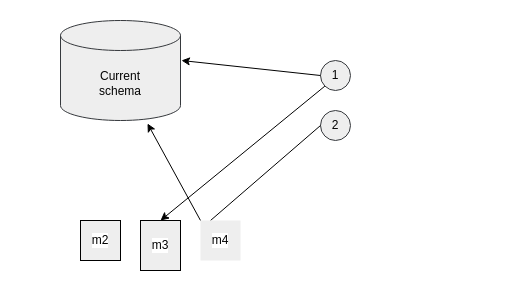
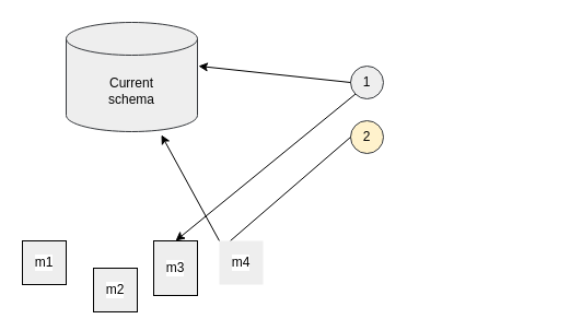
  <mxCell id="0" />
  <mxCell id="1" parent="0" />
  <mxCell id="2" value="Current&lt;br&gt;schema" style="shape=cylinder3;whiteSpace=wrap;html=1;boundedLbl=1;backgroundOutline=1;size=15;fillColor=#eeeeee;strokeColor=#36393d;fontColor=#050505;" vertex="1" parent="1"><mxGeometry x="60" y="20" width="120" height="100" as="geometry" /></mxCell>
  <mxCell id="3" value="1" style="ellipse;whiteSpace=wrap;html=1;aspect=fixed;fillColor=#eeeeee;strokeColor=#36393d;fontColor=#050505;" vertex="1" parent="1"><mxGeometry x="320" y="60" width="30" height="30" as="geometry" /></mxCell>
- <mxCell id="4" value="2" style="ellipse;whiteSpace=wrap;html=1;aspect=fixed;fillColor=#eeeeee;strokeColor=#36393d;fontColor=#050505;" vertex="1" parent="1"><mxGeometry x="320" y="110" width="30" height="30" as="geometry" /></mxCell>
+ <mxCell id="4" value="2" style="ellipse;whiteSpace=wrap;html=1;aspect=fixed;fillColor=#fff2cc;strokeColor=#36393d;fontColor=#050505;" vertex="1" parent="1"><mxGeometry x="320" y="110" width="30" height="30" as="geometry" /></mxCell>
  <mxCell id="5" value="" style="endArrow=classic;html=1;entryX=1.008;entryY=0.4;entryDx=0;entryDy=0;entryPerimeter=0;exitX=0;exitY=0.5;exitDx=0;exitDy=0;" edge="1" parent="1" source="3" target="2"><mxGeometry width="50" height="50" relative="1" as="geometry"><mxPoint x="250" y="250" as="sourcePoint" /><mxPoint x="300" y="200" as="targetPoint" /></mxGeometry></mxCell>
  <mxCell id="6" value="" style="endArrow=classic;html=1;entryX=0.5;entryY=0;entryDx=0;entryDy=0;exitX=0;exitY=1;exitDx=0;exitDy=0;" edge="1" parent="1" source="3" target="10"><mxGeometry width="50" height="50" relative="1" as="geometry"><mxPoint x="250" y="250" as="sourcePoint" /><mxPoint x="300" y="200" as="targetPoint" /></mxGeometry></mxCell>
  <mxCell id="7" value="" style="endArrow=none;html=1;entryX=0.25;entryY=0;entryDx=0;entryDy=0;exitX=0;exitY=0.5;exitDx=0;exitDy=0;endFill=0;" edge="1" parent="1" source="4" target="11"><mxGeometry width="50" height="50" relative="1" as="geometry"><mxPoint x="250" y="250" as="sourcePoint" /><mxPoint x="300" y="200" as="targetPoint" /></mxGeometry></mxCell>
  <mxCell id="8" value="" style="endArrow=classic;html=1;entryX=0.725;entryY=1.03;entryDx=0;entryDy=0;entryPerimeter=0;exitX=0;exitY=0;exitDx=0;exitDy=0;" edge="1" parent="1" source="11" target="2"><mxGeometry width="50" height="50" relative="1" as="geometry"><mxPoint x="250" y="250" as="sourcePoint" /><mxPoint x="300" y="200" as="targetPoint" /></mxGeometry></mxCell>
  <mxCell id="9" value="Determine current schema&lt;br&gt;migration version" style="text;html=1;strokeColor=none;fillColor=none;align=left;verticalAlign=middle;whiteSpace=wrap;rounded=0;fontColor=#FFFFFF;" vertex="1" parent="1"><mxGeometry x="360" y="60" width="150" height="30" as="geometry" /></mxCell>
  <mxCell id="10" value="&lt;span style=&quot;background-color: rgb(255, 255, 255);&quot;&gt;&lt;font color=&quot;#000000&quot;&gt;m3&lt;/font&gt;&lt;/span&gt;" style="rounded=0;whiteSpace=wrap;html=1;labelBackgroundColor=default;fillColor=#eeeeee;strokeColor=default;fontStyle=0" vertex="1" parent="1"><mxGeometry x="140" y="220" width="40" height="50" as="geometry" /></mxCell>
  <mxCell id="11" value="&lt;span style=&quot;background-color: rgb(255, 255, 255);&quot;&gt;&lt;font color=&quot;#000000&quot;&gt;m4&lt;/font&gt;&lt;/span&gt;" style="rounded=0;whiteSpace=wrap;html=1;labelBackgroundColor=default;fillColor=#eeeeee;strokeColor=none;fontStyle=0" vertex="1" parent="1"><mxGeometry x="200" y="220" width="40" height="40" as="geometry" /></mxCell>
- <mxCell id="12" value="&lt;span style=&quot;background-color: rgb(255, 255, 255);&quot;&gt;&lt;font color=&quot;#000000&quot;&gt;m2&lt;/font&gt;&lt;/span&gt;" style="rounded=0;whiteSpace=wrap;html=1;labelBackgroundColor=default;fillColor=#eeeeee;strokeColor=default;fontStyle=0" vertex="1" parent="1"><mxGeometry x="80" y="220" width="40" height="40" as="geometry" /></mxCell>
+ <mxCell id="12" value="&lt;span style=&quot;background-color: rgb(255, 255, 255);&quot;&gt;&lt;font color=&quot;#000000&quot;&gt;m2&lt;/font&gt;&lt;/span&gt;" style="rounded=0;whiteSpace=wrap;html=1;labelBackgroundColor=default;fillColor=#eeeeee;strokeColor=default;fontStyle=0" vertex="1" parent="1"><mxGeometry x="85" y="245" width="40" height="40" as="geometry" /></mxCell>
+ <mxCell id="13" value="&lt;span style=&quot;background-color: rgb(255, 255, 255);&quot;&gt;&lt;font color=&quot;#000000&quot;&gt;m1&lt;/font&gt;&lt;/span&gt;" style="rounded=0;whiteSpace=wrap;html=1;labelBackgroundColor=default;fillColor=#eeeeee;strokeColor=default;fontStyle=0" vertex="1" parent="1"><mxGeometry x="20" y="220" width="40" height="40" as="geometry" /></mxCell>
  <mxCell id="14" value="Aply all new migrations" style="text;html=1;strokeColor=none;fillColor=none;align=left;verticalAlign=middle;whiteSpace=wrap;rounded=0;fontColor=#FFFFFF;" vertex="1" parent="1"><mxGeometry x="360" y="110" width="150" height="30" as="geometry" /></mxCell>
